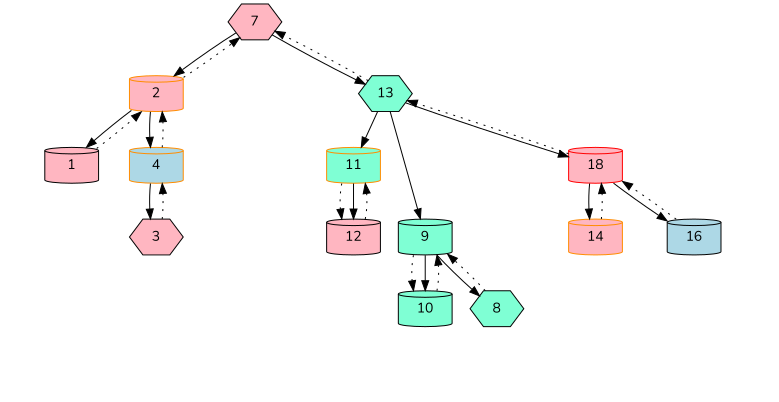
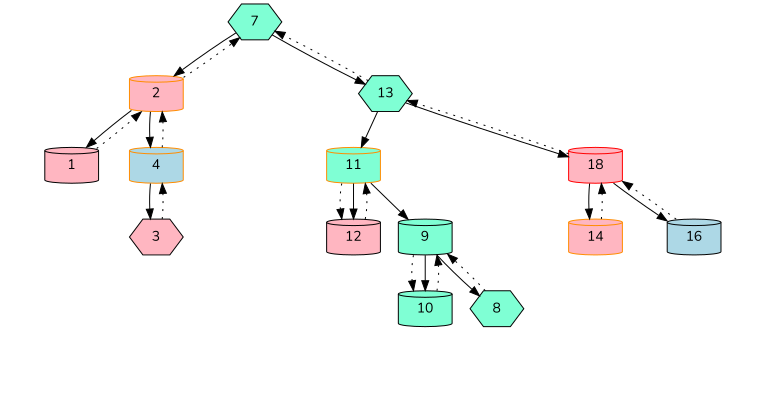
  digraph {
    fontname=Nunito
    node [color=black fontname=Nunito shape=cylinder style=filled]
    edge [fontname=Nunito style=invis]
-   7 [fillcolor=lightpink shape=hexagon]
+   7 [fillcolor=aquamarine shape=hexagon]
    2 [color=darkorange fillcolor=lightpink]
    13 [fillcolor=aquamarine shape=hexagon]
    1 [fillcolor=lightpink]
    4 [color=darkorange fillcolor=lightblue]
    11 [color=darkorange fillcolor=aquamarine]
    n7 [color=red fillcolor=lightpink label=18]
    32738432 [style=invis color="" shape=""]
    3 [fillcolor=lightpink shape=hexagon]
    32738480 [style=invis color="" shape=""]
    32738336 [style=invis color="" shape=""]
    12 [fillcolor=lightpink]
    9 [fillcolor=aquamarine]
    14 [color=darkorange fillcolor=lightpink]
    16 [fillcolor=lightblue]
    32738864 [style=invis color="" shape=""]
    10 [fillcolor=aquamarine]
    8 [fillcolor=aquamarine shape=hexagon]
    32738960 [style=invis color="" shape=""]
    32739008 [style=invis color="" shape=""]
    32738768 [style=invis color="" shape=""]
    32738672 [style=invis color="" shape=""]
    7 -> 2 [style=""]
    7 -> 13 [style=""]
    2 -> 7 [style=dotted]
    2 -> 1 [style=""]
    2 -> 4 [style=""]
    13 -> 7 [style=dotted]
    13 -> 11 [style=""]
    13 -> n7 [style=""]
    1 -> 2 [style=dotted]
    1 -> 32738432
    1 -> 32738432
    4 -> 2 [style=dotted]
    4 -> 3 [style=""]
    4 -> 32738480
    11 -> 12 [style=dotted]
    11 -> 12 [style=""]
-   13 -> 9 [style=""]
+   11 -> 9 [style=""]
    n7 -> 13 [style=dotted]
    n7 -> 14 [style=""]
    n7 -> 16 [style=""]
    3 -> 4 [style=dotted]
    3 -> 32738336
    3 -> 32738336
    12 -> 11 [style=dotted]
    12 -> 32738864
    12 -> 32738864
    9 -> 10 [style=dotted]
    9 -> 10 [style=""]
    9 -> 8 [style=""]
    14 -> n7 [style=dotted]
    14 -> 32738768
    14 -> 32738768
    16 -> n7 [style=dotted]
    16 -> 32738672
    16 -> 32738672
    10 -> 9 [style=dotted]
    10 -> 32738960
    10 -> 32738960
    8 -> 9 [style=dotted]
    8 -> 32739008
    8 -> 32739008
  }
